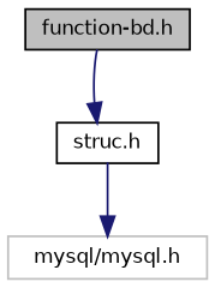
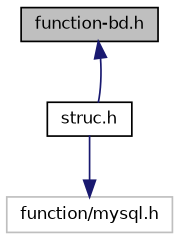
  digraph {
    node [color=black fillcolor=white fontname=Helvetica fontsize=10 shape=record style=filled]
    edge [color=midnightblue fontname=Helvetica fontsize=10 labelfontname=Helvetica labelfontsize=10 style=solid]
    n1 [fillcolor=grey75 fontcolor=black height=0.2 label="function-bd.h" width=0.4]
    n2 [height=0.2 label="struc.h" width=0.4]
-   n3 [color=grey75 height=0.2 label="mysql/mysql.h" width=0.4]
-   n1 -> n2
+   n3 [color=grey75 height=0.2 label="function/mysql.h" width=0.4]
+   n2 -> n1
    n2 -> n3
  }
